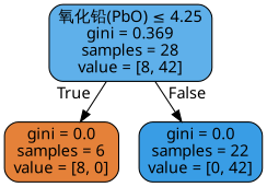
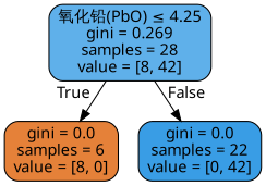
  digraph {
    node [color=black fontname=DengXian shape=box style="filled, rounded"]
    edge [fontname=DengXian labeldistance=2.5]
-   n1 [fillcolor="#5fb0ea" label=<氧化铅(PbO) &le; 4.25<br/>gini = 0.369<br/>samples = 28<br/>value = [8, 42]>]
+   n1 [fillcolor="#5fb0ea" label=<氧化铅(PbO) &le; 4.25<br/>gini = 0.269<br/>samples = 28<br/>value = [8, 42]>]
    n2 [fillcolor="#e58139" label=<gini = 0.0<br/>samples = 6<br/>value = [8, 0]>]
    n3 [fillcolor="#399de5" label=<gini = 0.0<br/>samples = 22<br/>value = [0, 42]>]
    n1 -> n2 [headlabel=True labelangle=45]
    n1 -> n3 [headlabel=False labelangle=-45]
  }
